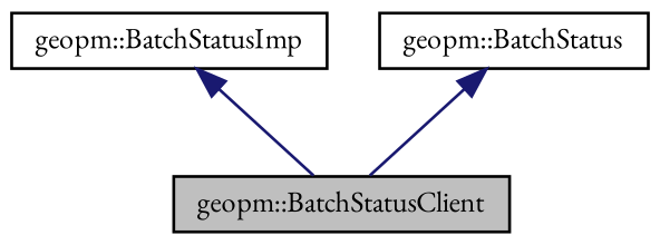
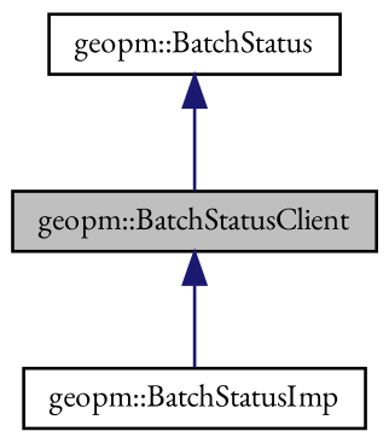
  digraph {
    fontname="EB Garamond"
    node [color=black fillcolor=white fontname="EB Garamond" fontsize=10 shape=record style=filled]
    edge [color=midnightblue dir=back fontname="EB Garamond" fontsize=10 labelfontname=Helvetica labelfontsize=10 style=solid]
    n1 [fillcolor=grey75 fontcolor=black height=0.2 label="geopm::BatchStatusClient" width=0.4]
    n2 [height=0.2 label="geopm::BatchStatusImp" width=0.4]
    n3 [height=0.2 label="geopm::BatchStatus" width=0.4]
-   n2 -> n1
+   n1 -> n2
    n3 -> n1
  }
